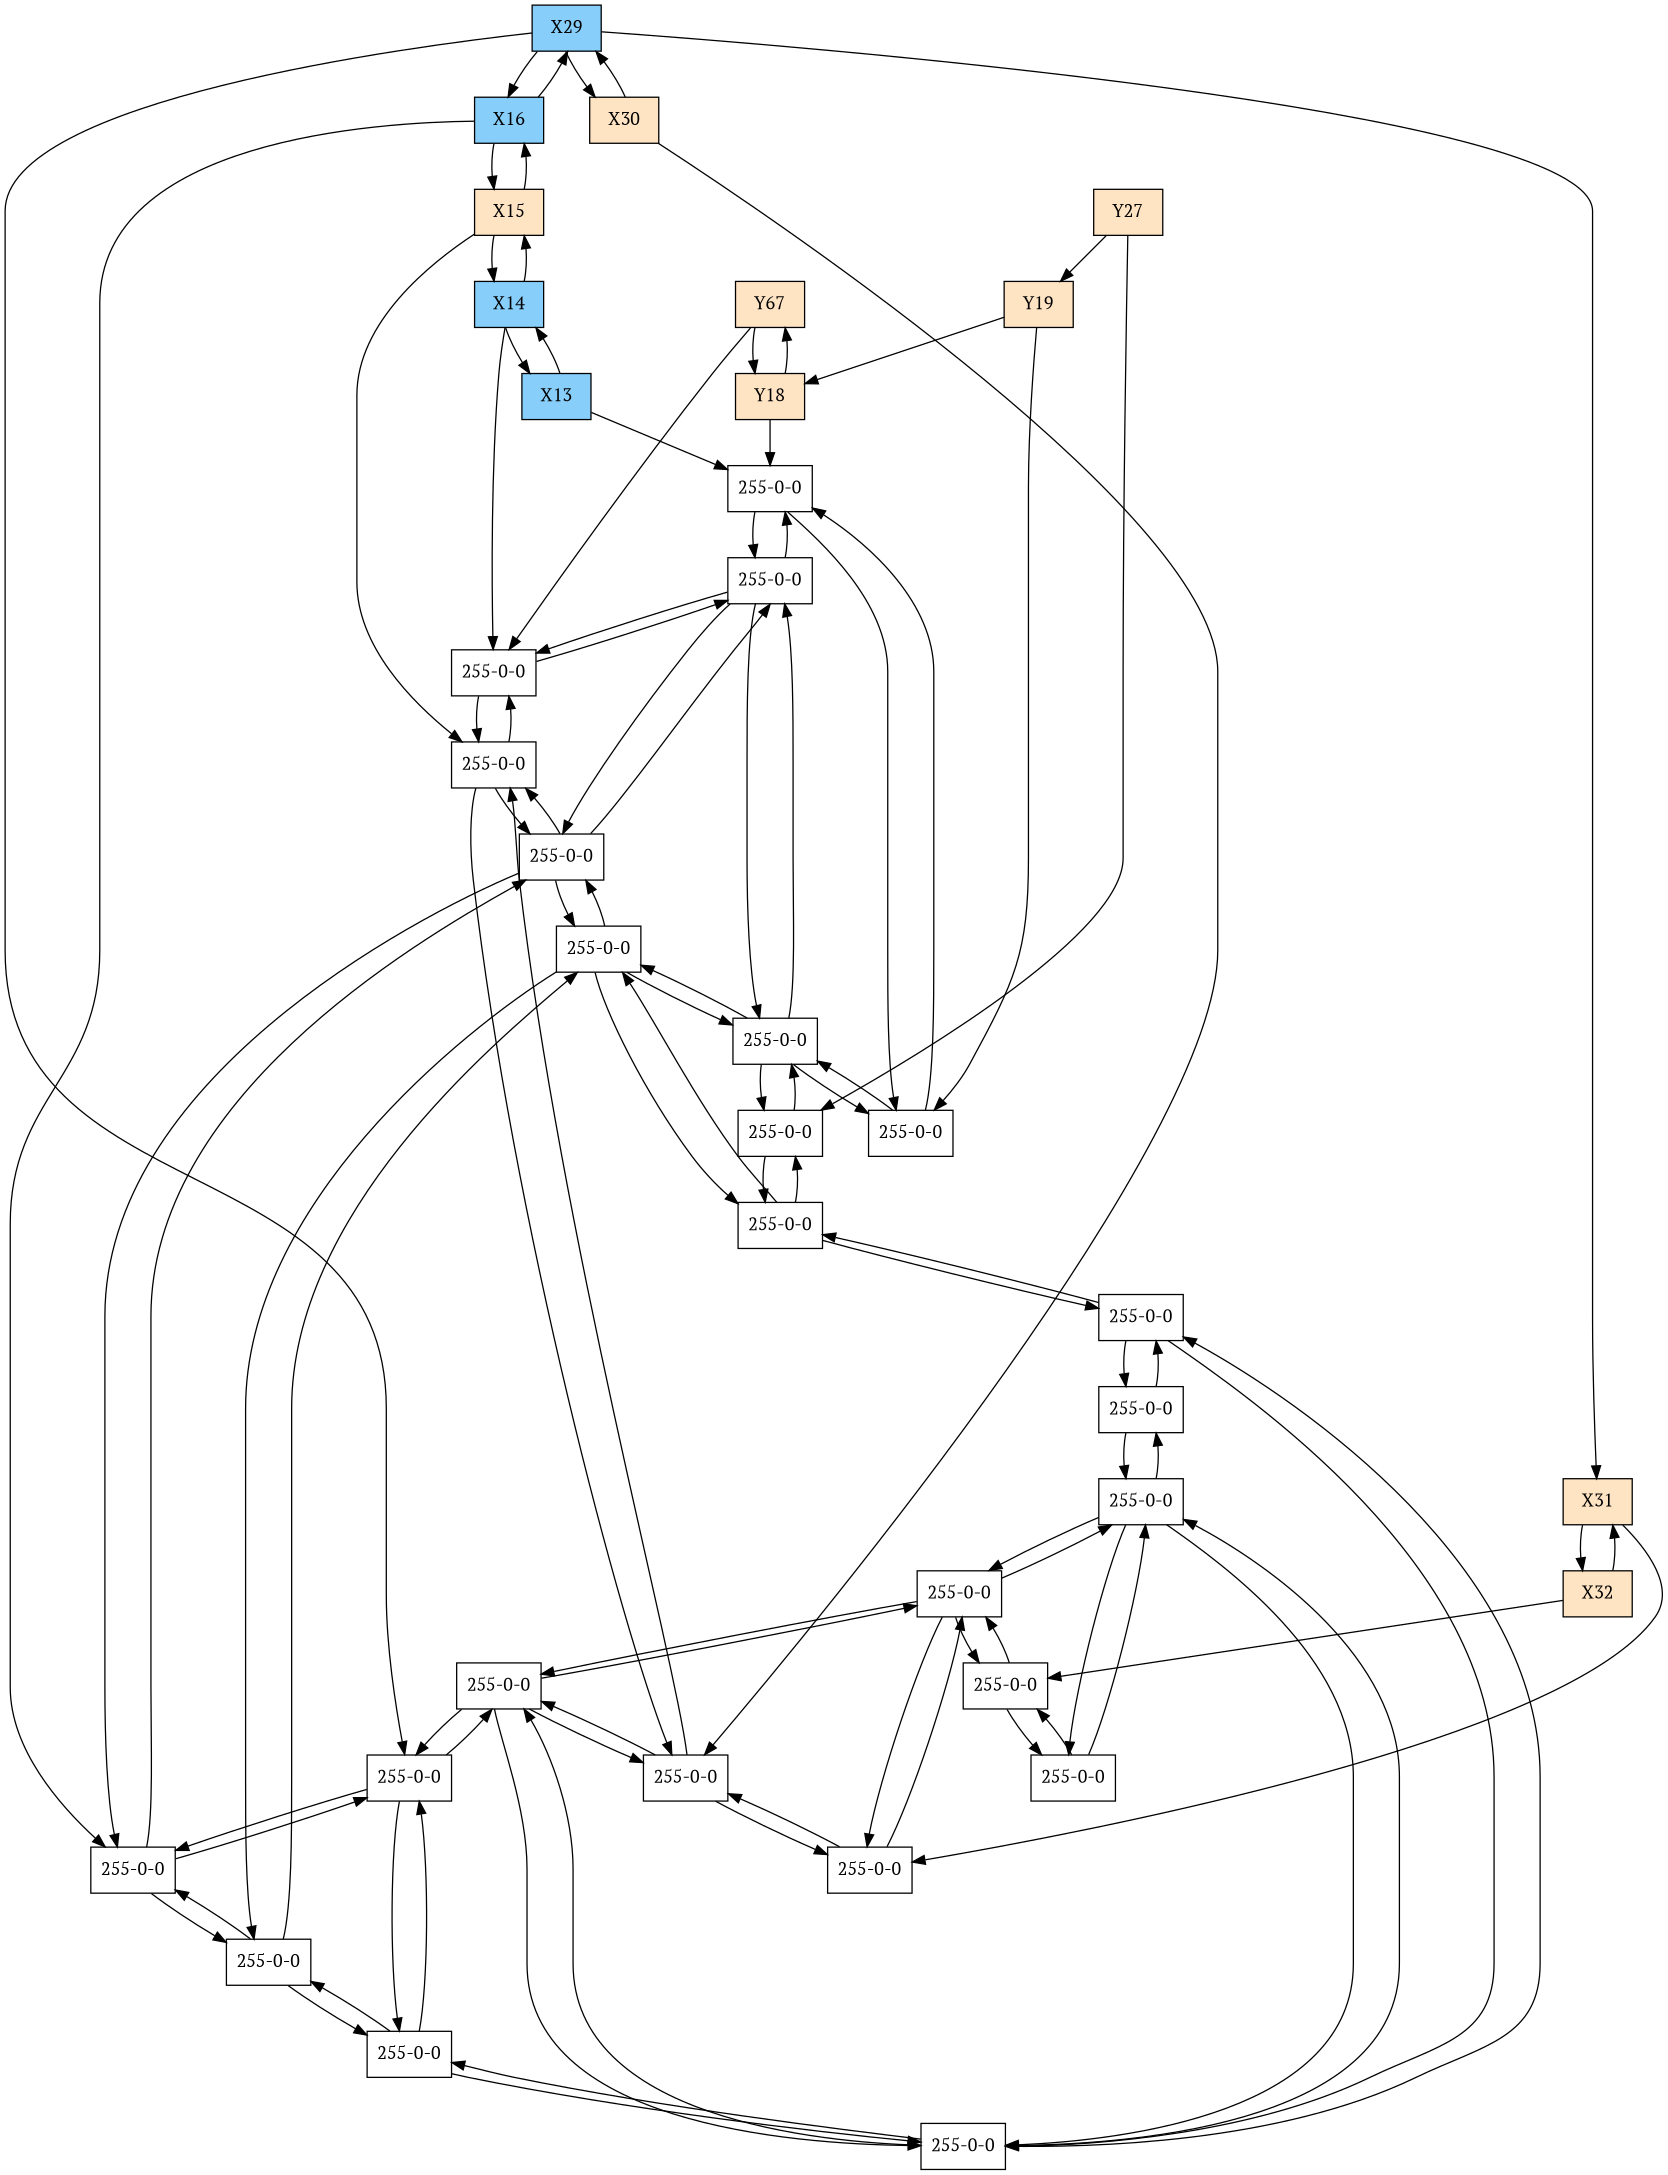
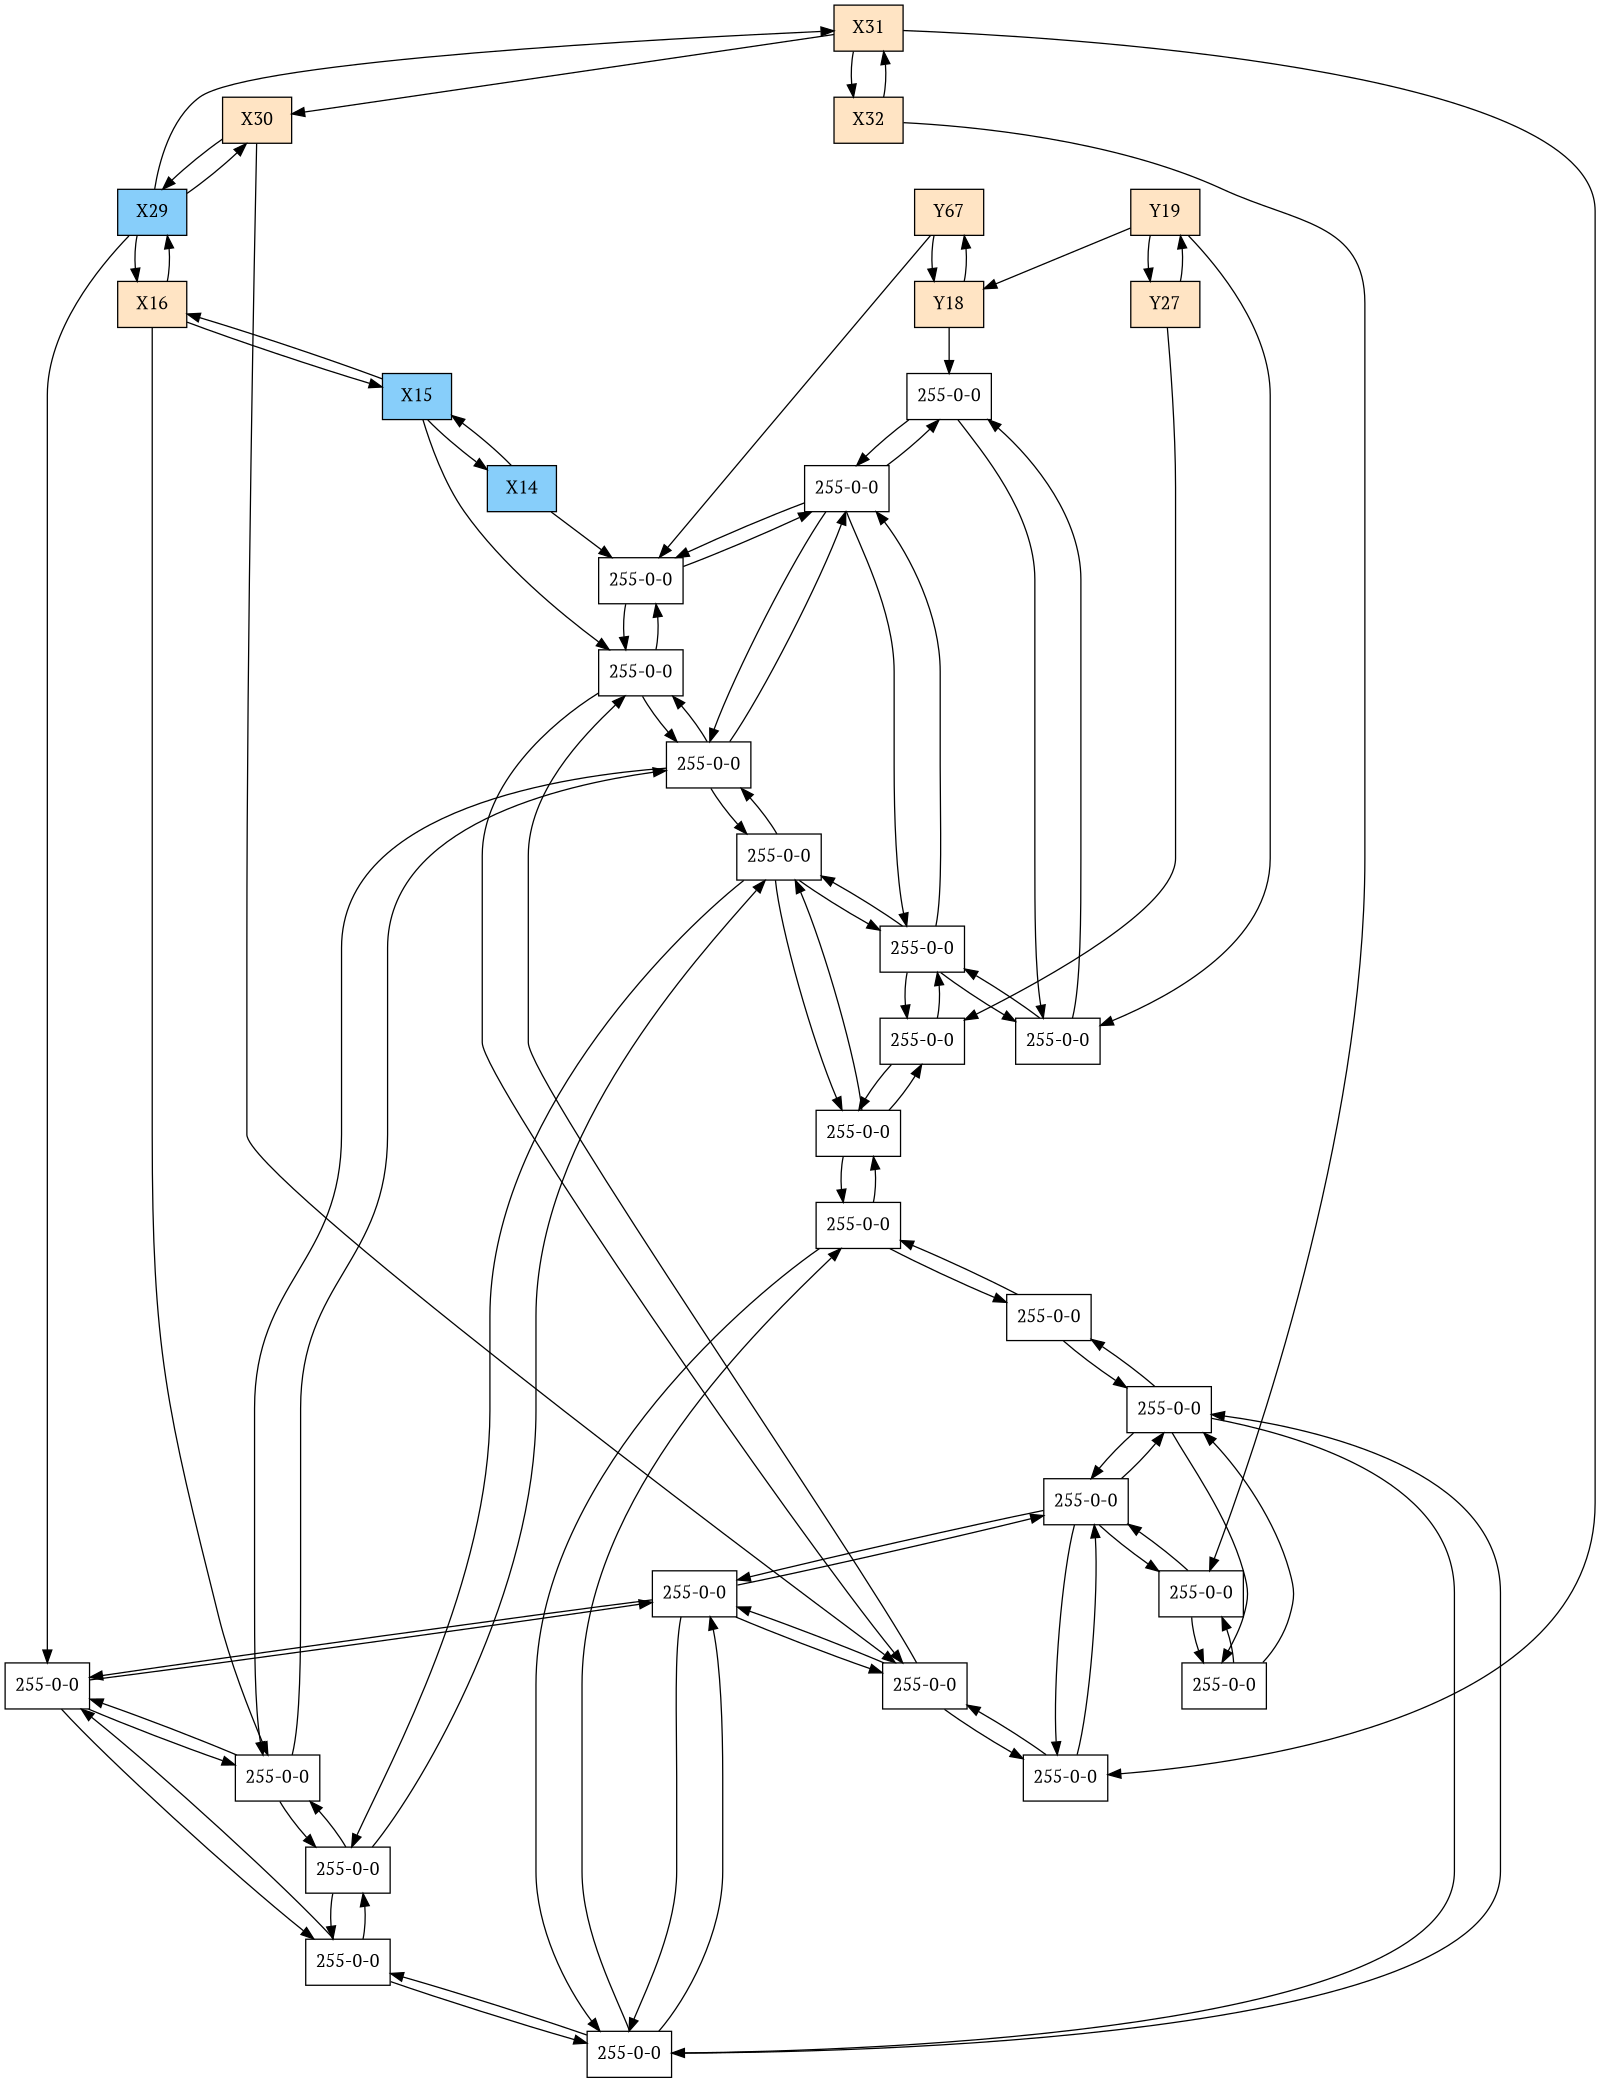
  digraph {
    fontname="PT Serif"
    nodesep=0.5
    node [fontname="PT Serif" shape=box]
    edge [fontname="PT Serif"]
    n1 [fillcolor=bisque1 label=Y67 style=filled]
    n2 [fillcolor=bisque1 label=Y18 style=filled]
    n3 [label="255-0-0"]
-   n4 [fillcolor=lightskyblue label=X13 style=filled]
    n5 [label="255-0-0"]
    n6 [fillcolor=lightskyblue label=X14 style=filled]
    n7 [label="255-0-0"]
    n8 [label="255-0-0"]
    n9 [fillcolor=bisque1 label=Y19 style=filled]
    n10 [fillcolor=bisque1 label=Y27 style=filled]
    n11 [label="255-0-0"]
    n12 [label="255-0-0"]
    n13 [label="255-0-0"]
    n14 [label="255-0-0"]
-   n15 [fillcolor=bisque1 label=X15 style=filled]
-   n16 [fillcolor=lightskyblue label=X16 style=filled]
+   n15 [fillcolor=lightskyblue label=X15 style=filled]
+   n16 [fillcolor=bisque1 label=X16 style=filled]
    n17 [fillcolor=lightskyblue label=X29 style=filled]
    n18 [label="255-0-0"]
    n19 [label="255-0-0"]
    n20 [label="255-0-0"]
    n21 [fillcolor=bisque1 label=X30 style=filled]
    n22 [label="255-0-0"]
    n23 [fillcolor=bisque1 label=X31 style=filled]
    n24 [label="255-0-0"]
    n25 [label="255-0-0"]
    n26 [label="255-0-0"]
    n27 [fillcolor=bisque1 label=X32 style=filled]
    n28 [label="255-0-0"]
    n29 [label="255-0-0"]
    n30 [label="255-0-0"]
    n31 [label="255-0-0"]
    n32 [label="255-0-0"]
    n33 [label="255-0-0"]
    n34 [label="255-0-0"]
    n35 [label="255-0-0"]
    n36 [label="255-0-0"]
    n1 -> n2
    n1 -> n3
    n2 -> n1
    n2 -> n5
    n3 -> n7
    n3 -> n8
-   n4 -> n5
-   n4 -> n6
    n5 -> n8
    n5 -> n11
    n6 -> n3
-   n6 -> n4
    n6 -> n15
    n7 -> n3
    n7 -> n19
    n7 -> n20
    n8 -> n3
    n8 -> n5
    n8 -> n13
    n8 -> n20
    n9 -> n2
+   n9 -> n10
    n9 -> n11
    n10 -> n9
    n10 -> n12
    n11 -> n5
    n11 -> n13
    n12 -> n13
    n12 -> n14
    n13 -> n8
    n13 -> n11
    n13 -> n12
    n13 -> n32
    n14 -> n12
    n14 -> n32
    n14 -> n35
    n15 -> n6
    n15 -> n7
    n15 -> n16
    n16 -> n15
    n16 -> n17
    n16 -> n18
    n17 -> n16
    n17 -> n21
    n17 -> n22
    n17 -> n23
    n18 -> n20
    n18 -> n22
    n18 -> n24
    n19 -> n7
    n19 -> n25
    n19 -> n28
    n20 -> n7
    n20 -> n8
    n20 -> n18
    n20 -> n32
    n21 -> n17
    n21 -> n19
    n22 -> n18
    n22 -> n25
    n22 -> n26
+   n23 -> n21
    n23 -> n27
    n23 -> n28
    n24 -> n18
    n24 -> n26
    n24 -> n32
    n25 -> n19
    n25 -> n22
    n25 -> n30
    n25 -> n33
    n26 -> n22
    n26 -> n24
    n26 -> n33
    n27 -> n23
    n27 -> n29
    n28 -> n19
    n28 -> n30
    n29 -> n30
    n29 -> n31
    n30 -> n25
    n30 -> n28
    n30 -> n29
    n30 -> n34
    n31 -> n29
    n31 -> n34
    n32 -> n13
    n32 -> n14
    n32 -> n20
    n32 -> n24
    n33 -> n25
    n33 -> n26
    n33 -> n34
    n33 -> n35
    n34 -> n30
    n34 -> n31
    n34 -> n33
    n34 -> n36
    n35 -> n14
    n35 -> n33
    n35 -> n36
    n36 -> n34
    n36 -> n35
  }
